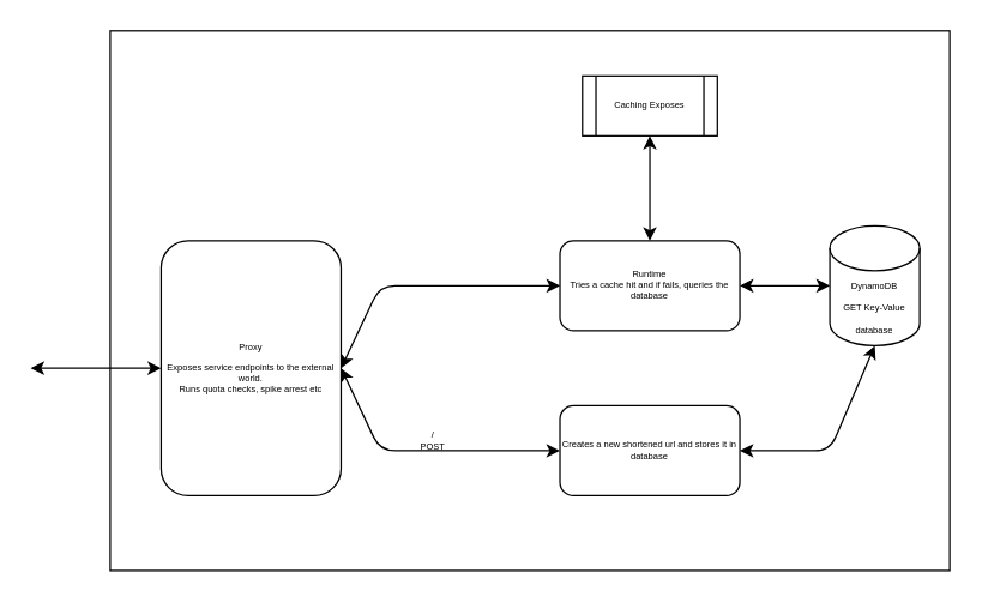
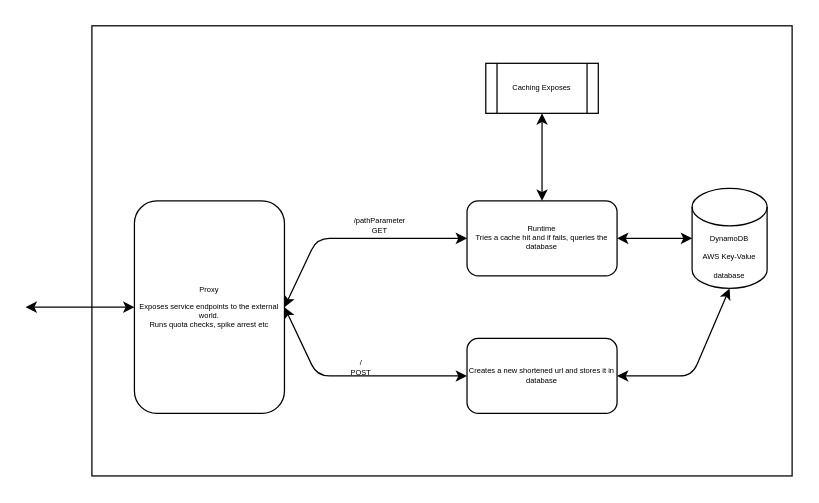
  <mxCell id="0" />
  <mxCell id="1" parent="0" />
  <mxCell id="2" value="" style="rounded=0;whiteSpace=wrap;html=1;fontSize=6;" vertex="1" parent="1"><mxGeometry x="73" y="20" width="560" height="360" as="geometry" /></mxCell>
- <mxCell id="3" value="&lt;font style=&quot;font-size: 6px&quot;&gt;DynamoDB&lt;br&gt;GET Key-Value database&lt;br&gt;&lt;/font&gt;" style="shape=cylinder3;whiteSpace=wrap;html=1;boundedLbl=1;backgroundOutline=1;size=15;" vertex="1" parent="1"><mxGeometry x="553" y="150" width="60" height="80" as="geometry" /></mxCell>
+ <mxCell id="3" value="&lt;font style=&quot;font-size: 6px&quot;&gt;DynamoDB&lt;br&gt;AWS Key-Value database&lt;br&gt;&lt;/font&gt;" style="shape=cylinder3;whiteSpace=wrap;html=1;boundedLbl=1;backgroundOutline=1;size=15;" vertex="1" parent="1"><mxGeometry x="553" y="150" width="60" height="80" as="geometry" /></mxCell>
  <mxCell id="4" value="Caching Exposes" style="shape=process;whiteSpace=wrap;html=1;backgroundOutline=1;fontSize=6;" vertex="1" parent="1"><mxGeometry x="388" y="50" width="90" height="40" as="geometry" /></mxCell>
  <mxCell id="5" value="Runtime&lt;br&gt;Tries a cache hit and if fails, queries the database" style="rounded=1;whiteSpace=wrap;html=1;fontSize=6;" vertex="1" parent="1"><mxGeometry x="373" y="160" width="120" height="60" as="geometry" /></mxCell>
  <mxCell id="6" value="" style="endArrow=classic;startArrow=classic;html=1;fontSize=6;entryX=0.5;entryY=1;entryDx=0;entryDy=0;exitX=0.5;exitY=0;exitDx=0;exitDy=0;" edge="1" parent="1" source="5" target="4"><mxGeometry width="50" height="50" relative="1" as="geometry"><mxPoint x="223" y="310" as="sourcePoint" /><mxPoint x="273" y="260" as="targetPoint" /></mxGeometry></mxCell>
  <mxCell id="7" value="" style="endArrow=classic;startArrow=classic;html=1;fontSize=6;entryX=0;entryY=0.5;entryDx=0;entryDy=0;entryPerimeter=0;exitX=1;exitY=0.5;exitDx=0;exitDy=0;" edge="1" parent="1" source="5" target="3"><mxGeometry width="50" height="50" relative="1" as="geometry"><mxPoint x="223" y="310" as="sourcePoint" /><mxPoint x="273" y="260" as="targetPoint" /></mxGeometry></mxCell>
  <mxCell id="8" value="Proxy&lt;br&gt;&lt;br&gt;Exposes service endpoints to the external world.&lt;br&gt;Runs quota checks, spike arrest etc" style="rounded=1;whiteSpace=wrap;html=1;fontSize=6;" vertex="1" parent="1"><mxGeometry x="107" y="160" width="120" height="170" as="geometry" /></mxCell>
  <mxCell id="9" value="Creates a new shortened url and stores it in database" style="rounded=1;whiteSpace=wrap;html=1;fontSize=6;" vertex="1" parent="1"><mxGeometry x="373" y="270" width="120" height="60" as="geometry" /></mxCell>
  <mxCell id="10" value="" style="endArrow=classic;startArrow=classic;html=1;fontSize=6;exitX=1;exitY=0.5;exitDx=0;exitDy=0;entryX=0;entryY=0.5;entryDx=0;entryDy=0;" edge="1" parent="1" source="8" target="5"><mxGeometry width="50" height="50" relative="1" as="geometry"><mxPoint x="263" y="250" as="sourcePoint" /><mxPoint x="313" y="200" as="targetPoint" /><Array as="points"><mxPoint x="253" y="190" /></Array></mxGeometry></mxCell>
+ <mxCell id="11" value="/pathParameter&lt;br&gt;GET" style="text;html=1;align=center;verticalAlign=middle;resizable=0;points=[];autosize=1;strokeColor=none;fillColor=none;fontSize=6;" vertex="1" parent="1"><mxGeometry x="273" y="170" width="60" height="20" as="geometry" /></mxCell>
  <mxCell id="12" value="" style="endArrow=classic;startArrow=classic;html=1;fontSize=6;exitX=1;exitY=0.5;exitDx=0;exitDy=0;entryX=0;entryY=0.5;entryDx=0;entryDy=0;" edge="1" parent="1" source="8" target="9"><mxGeometry width="50" height="50" relative="1" as="geometry"><mxPoint x="363" y="320" as="sourcePoint" /><mxPoint x="413" y="270" as="targetPoint" /><Array as="points"><mxPoint x="253" y="300" /></Array></mxGeometry></mxCell>
  <mxCell id="13" value="/&lt;br&gt;POST" style="text;html=1;align=center;verticalAlign=middle;resizable=0;points=[];autosize=1;strokeColor=none;fillColor=none;fontSize=6;" vertex="1" parent="1"><mxGeometry x="273" y="284" width="30" height="20" as="geometry" /></mxCell>
  <mxCell id="14" value="" style="endArrow=classic;startArrow=classic;html=1;fontSize=6;exitX=1;exitY=0.5;exitDx=0;exitDy=0;entryX=0.5;entryY=1;entryDx=0;entryDy=0;entryPerimeter=0;" edge="1" parent="1" source="9" target="3"><mxGeometry width="50" height="50" relative="1" as="geometry"><mxPoint x="403" y="260" as="sourcePoint" /><mxPoint x="453" y="210" as="targetPoint" /><Array as="points"><mxPoint x="553" y="300" /></Array></mxGeometry></mxCell>
  <mxCell id="15" value="" style="endArrow=classic;startArrow=classic;html=1;fontSize=6;entryX=0;entryY=0.5;entryDx=0;entryDy=0;" edge="1" parent="1" target="8"><mxGeometry width="50" height="50" relative="1" as="geometry"><mxPoint x="20" y="245" as="sourcePoint" /><mxPoint x="160" y="230" as="targetPoint" /></mxGeometry></mxCell>
